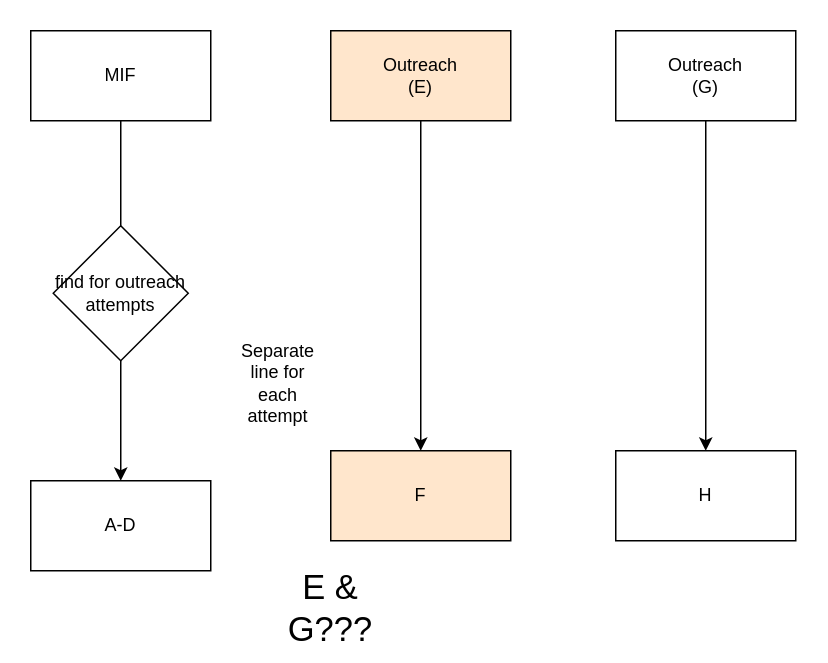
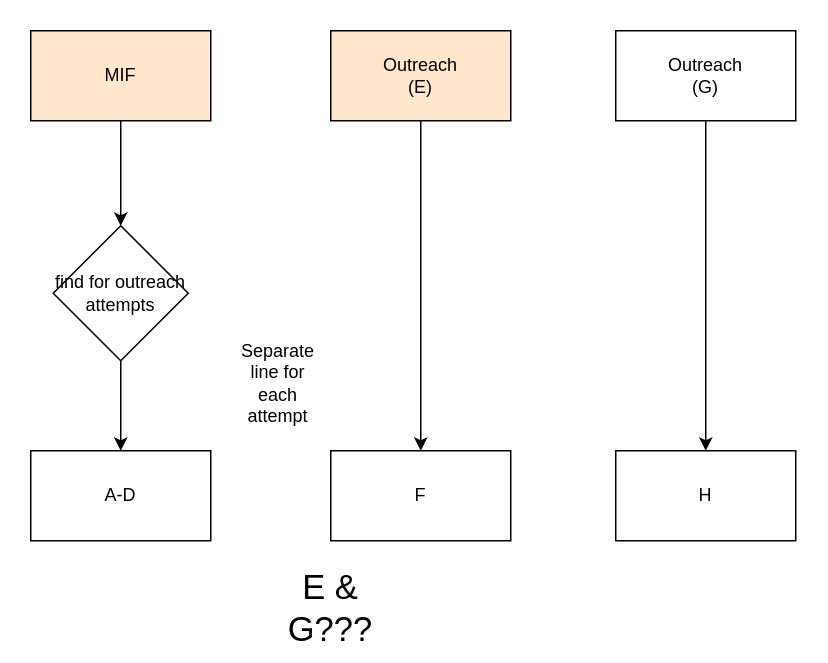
  <mxCell id="0" />
  <mxCell id="1" parent="0" />
- <mxCell id="2" style="edgeStyle=orthogonalEdgeStyle;rounded=0;orthogonalLoop=1;jettySize=auto;html=1;exitX=0.5;exitY=1;exitDx=0;exitDy=0;entryX=0.5;entryY=0;entryDx=0;entryDy=0;endArrow=none;" edge="1" parent="1" source="3" target="5"><mxGeometry relative="1" as="geometry" /></mxCell>
- <mxCell id="3" value="MIF" style="rounded=0;whiteSpace=wrap;html=1;" vertex="1" parent="1"><mxGeometry x="20" y="20" width="120" height="60" as="geometry" /></mxCell>
+ <mxCell id="2" style="edgeStyle=orthogonalEdgeStyle;rounded=0;orthogonalLoop=1;jettySize=auto;html=1;exitX=0.5;exitY=1;exitDx=0;exitDy=0;entryX=0.5;entryY=0;entryDx=0;entryDy=0;" edge="1" parent="1" source="3" target="5"><mxGeometry relative="1" as="geometry" /></mxCell>
+ <mxCell id="3" value="MIF" style="rounded=0;whiteSpace=wrap;html=1;fillColor=#ffe6cc;" vertex="1" parent="1"><mxGeometry x="20" y="20" width="120" height="60" as="geometry" /></mxCell>
  <mxCell id="4" style="edgeStyle=orthogonalEdgeStyle;rounded=0;orthogonalLoop=1;jettySize=auto;html=1;exitX=0.5;exitY=1;exitDx=0;exitDy=0;entryX=0.5;entryY=0;entryDx=0;entryDy=0;" edge="1" parent="1" source="5" target="6"><mxGeometry relative="1" as="geometry" /></mxCell>
  <mxCell id="5" value="find for outreach attempts" style="rhombus;whiteSpace=wrap;html=1;" vertex="1" parent="1"><mxGeometry x="35" y="150" width="90" height="90" as="geometry" /></mxCell>
- <mxCell id="6" value="A-D" style="rounded=0;whiteSpace=wrap;html=1;" vertex="1" parent="1"><mxGeometry x="20" y="320" width="120" height="60" as="geometry" /></mxCell>
+ <mxCell id="6" value="A-D" style="rounded=0;whiteSpace=wrap;html=1;" vertex="1" parent="1"><mxGeometry x="20" y="300" width="120" height="60" as="geometry" /></mxCell>
  <mxCell id="7" value="Separate line for each attempt" style="text;html=1;strokeColor=none;fillColor=none;align=center;verticalAlign=middle;whiteSpace=wrap;rounded=0;" vertex="1" parent="1"><mxGeometry x="155" y="240" width="60" height="30" as="geometry" /></mxCell>
  <mxCell id="8" style="edgeStyle=orthogonalEdgeStyle;rounded=0;orthogonalLoop=1;jettySize=auto;html=1;exitX=0.5;exitY=1;exitDx=0;exitDy=0;entryX=0.5;entryY=0;entryDx=0;entryDy=0;" edge="1" parent="1" source="9" target="12"><mxGeometry relative="1" as="geometry" /></mxCell>
  <mxCell id="9" value="Outreach&lt;br&gt;(E)" style="rounded=0;whiteSpace=wrap;html=1;fillColor=#ffe6cc;" vertex="1" parent="1"><mxGeometry x="220" y="20" width="120" height="60" as="geometry" /></mxCell>
  <mxCell id="10" style="edgeStyle=orthogonalEdgeStyle;rounded=0;orthogonalLoop=1;jettySize=auto;html=1;exitX=0.5;exitY=1;exitDx=0;exitDy=0;entryX=0.5;entryY=0;entryDx=0;entryDy=0;" edge="1" parent="1" source="11" target="13"><mxGeometry relative="1" as="geometry" /></mxCell>
  <mxCell id="11" value="Outreach&lt;br&gt;(G)" style="rounded=0;whiteSpace=wrap;html=1;" vertex="1" parent="1"><mxGeometry x="410" y="20" width="120" height="60" as="geometry" /></mxCell>
- <mxCell id="12" value="F" style="rounded=0;whiteSpace=wrap;html=1;fillColor=#ffe6cc;" vertex="1" parent="1"><mxGeometry x="220" y="300" width="120" height="60" as="geometry" /></mxCell>
+ <mxCell id="12" value="F" style="rounded=0;whiteSpace=wrap;html=1;" vertex="1" parent="1"><mxGeometry x="220" y="300" width="120" height="60" as="geometry" /></mxCell>
  <mxCell id="13" value="H" style="rounded=0;whiteSpace=wrap;html=1;" vertex="1" parent="1"><mxGeometry x="410" y="300" width="120" height="60" as="geometry" /></mxCell>
  <mxCell id="14" value="&lt;font style=&quot;font-size: 23px;&quot;&gt;E &amp;amp; G???&lt;/font&gt;" style="text;html=1;strokeColor=none;fillColor=none;align=center;verticalAlign=middle;whiteSpace=wrap;rounded=0;" vertex="1" parent="1"><mxGeometry x="190" y="390" width="60" height="30" as="geometry" /></mxCell>
